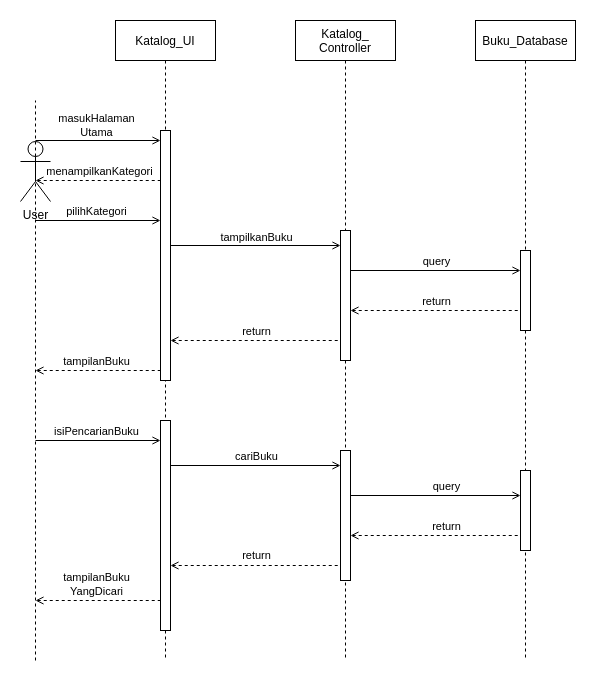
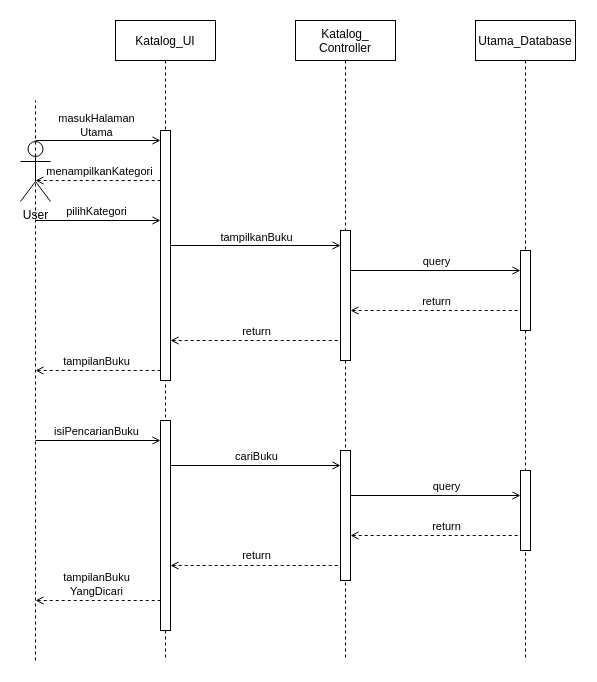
  <mxCell id="0" />
  <mxCell id="1" parent="0" />
  <mxCell id="2" value="Katalog_UI" style="shape=umlLifeline;perimeter=lifelinePerimeter;container=1;collapsible=0;recursiveResize=0;rounded=0;shadow=0;strokeWidth=1;" vertex="1" parent="1"><mxGeometry x="115" y="20" width="100" height="640" as="geometry" /></mxCell>
  <mxCell id="3" value="" style="points=[];perimeter=orthogonalPerimeter;rounded=0;shadow=0;strokeWidth=1;" vertex="1" parent="2"><mxGeometry x="45" y="110" width="10" height="250" as="geometry" /></mxCell>
  <mxCell id="4" value="" style="points=[];perimeter=orthogonalPerimeter;rounded=0;shadow=0;strokeWidth=1;" vertex="1" parent="2"><mxGeometry x="45" y="400" width="10" height="210" as="geometry" /></mxCell>
  <mxCell id="5" value="Katalog_&#10;Controller" style="shape=umlLifeline;perimeter=lifelinePerimeter;container=1;collapsible=0;recursiveResize=0;rounded=0;shadow=0;strokeWidth=1;" vertex="1" parent="1"><mxGeometry x="295" y="20" width="100" height="640" as="geometry" /></mxCell>
  <mxCell id="6" value="" style="points=[];perimeter=orthogonalPerimeter;rounded=0;shadow=0;strokeWidth=1;" vertex="1" parent="5"><mxGeometry x="45" y="210" width="10" height="130" as="geometry" /></mxCell>
  <mxCell id="7" value="" style="points=[];perimeter=orthogonalPerimeter;rounded=0;shadow=0;strokeWidth=1;" vertex="1" parent="5"><mxGeometry x="45" y="430" width="10" height="130" as="geometry" /></mxCell>
  <mxCell id="8" value="User" style="shape=umlActor;verticalLabelPosition=bottom;verticalAlign=top;html=1;outlineConnect=0;" vertex="1" parent="1"><mxGeometry x="20" y="141" width="30" height="60" as="geometry" /></mxCell>
  <mxCell id="9" value="" style="endArrow=open;html=1;endFill=0;" edge="1" parent="1"><mxGeometry width="50" height="50" relative="1" as="geometry"><mxPoint x="35" y="140" as="sourcePoint" /><mxPoint x="160" y="140" as="targetPoint" /></mxGeometry></mxCell>
  <mxCell id="10" value="masukHalaman&lt;br&gt;Utama" style="edgeLabel;html=1;align=center;verticalAlign=middle;resizable=0;points=[];" vertex="1" connectable="0" parent="9"><mxGeometry x="-0.256" relative="1" as="geometry"><mxPoint x="13" y="-16" as="offset" /></mxGeometry></mxCell>
  <mxCell id="11" value="" style="endArrow=none;html=1;startArrow=open;startFill=0;endFill=0;dashed=1;" edge="1" parent="1"><mxGeometry width="50" height="50" relative="1" as="geometry"><mxPoint x="35" y="180" as="sourcePoint" /><mxPoint x="160" y="180" as="targetPoint" /></mxGeometry></mxCell>
  <mxCell id="12" value="menampilkanKategori" style="edgeLabel;html=1;align=center;verticalAlign=middle;resizable=0;points=[];" vertex="1" connectable="0" parent="11"><mxGeometry x="-0.36" y="1" relative="1" as="geometry"><mxPoint x="23" y="-9" as="offset" /></mxGeometry></mxCell>
  <mxCell id="13" value="" style="endArrow=open;html=1;endFill=0;" edge="1" parent="1"><mxGeometry width="50" height="50" relative="1" as="geometry"><mxPoint x="35" y="220" as="sourcePoint" /><mxPoint x="160" y="220" as="targetPoint" /></mxGeometry></mxCell>
  <mxCell id="14" value="pilihKategori" style="edgeLabel;html=1;align=center;verticalAlign=middle;resizable=0;points=[];" vertex="1" connectable="0" parent="13"><mxGeometry x="-0.398" relative="1" as="geometry"><mxPoint x="22" y="-10" as="offset" /></mxGeometry></mxCell>
  <mxCell id="15" value="" style="endArrow=open;html=1;endFill=0;" edge="1" parent="1"><mxGeometry width="50" height="50" relative="1" as="geometry"><mxPoint x="170" y="245" as="sourcePoint" /><mxPoint x="340" y="245" as="targetPoint" /></mxGeometry></mxCell>
  <mxCell id="16" value="tampilkanBuku" style="edgeLabel;html=1;align=center;verticalAlign=middle;resizable=0;points=[];" vertex="1" connectable="0" parent="15"><mxGeometry x="-0.24" y="-1" relative="1" as="geometry"><mxPoint x="20" y="-10" as="offset" /></mxGeometry></mxCell>
- <mxCell id="17" value="Buku_Database" style="shape=umlLifeline;perimeter=lifelinePerimeter;container=1;collapsible=0;recursiveResize=0;rounded=0;shadow=0;strokeWidth=1;" vertex="1" parent="1"><mxGeometry x="475" y="20" width="100" height="640" as="geometry" /></mxCell>
+ <mxCell id="17" value="Utama_Database" style="shape=umlLifeline;perimeter=lifelinePerimeter;container=1;collapsible=0;recursiveResize=0;rounded=0;shadow=0;strokeWidth=1;" vertex="1" parent="1"><mxGeometry x="475" y="20" width="100" height="640" as="geometry" /></mxCell>
  <mxCell id="18" value="" style="points=[];perimeter=orthogonalPerimeter;rounded=0;shadow=0;strokeWidth=1;" vertex="1" parent="17"><mxGeometry x="45" y="230" width="10" height="80" as="geometry" /></mxCell>
  <mxCell id="19" value="" style="endArrow=none;html=1;endFill=0;dashed=1;startArrow=open;startFill=0;" edge="1" parent="1"><mxGeometry width="50" height="50" relative="1" as="geometry"><mxPoint x="170" y="340" as="sourcePoint" /><mxPoint x="340" y="340" as="targetPoint" /></mxGeometry></mxCell>
  <mxCell id="20" value="return" style="edgeLabel;html=1;align=center;verticalAlign=middle;resizable=0;points=[];" vertex="1" connectable="0" parent="19"><mxGeometry x="0.222" relative="1" as="geometry"><mxPoint x="-19" y="-10" as="offset" /></mxGeometry></mxCell>
  <mxCell id="21" value="" style="endArrow=none;html=1;endFill=0;dashed=1;startArrow=open;startFill=0;" edge="1" parent="1"><mxGeometry width="50" height="50" relative="1" as="geometry"><mxPoint x="350" y="310" as="sourcePoint" /><mxPoint x="520" y="310" as="targetPoint" /></mxGeometry></mxCell>
  <mxCell id="22" value="return" style="edgeLabel;html=1;align=center;verticalAlign=middle;resizable=0;points=[];" vertex="1" connectable="0" parent="21"><mxGeometry x="0.354" y="2" relative="1" as="geometry"><mxPoint x="-30" y="-8" as="offset" /></mxGeometry></mxCell>
  <mxCell id="23" value="" style="endArrow=none;dashed=1;html=1;" edge="1" parent="1"><mxGeometry width="50" height="50" relative="1" as="geometry"><mxPoint x="35" y="660" as="sourcePoint" /><mxPoint x="35" y="100" as="targetPoint" /></mxGeometry></mxCell>
  <mxCell id="24" value="" style="endArrow=open;html=1;endFill=0;" edge="1" parent="1"><mxGeometry width="50" height="50" relative="1" as="geometry"><mxPoint x="350" y="270" as="sourcePoint" /><mxPoint x="520" y="270" as="targetPoint" /></mxGeometry></mxCell>
  <mxCell id="25" value="query" style="edgeLabel;html=1;align=center;verticalAlign=middle;resizable=0;points=[];" vertex="1" connectable="0" parent="24"><mxGeometry x="0.354" y="2" relative="1" as="geometry"><mxPoint x="-30" y="-8" as="offset" /></mxGeometry></mxCell>
  <mxCell id="26" value="" style="endArrow=none;html=1;dashed=1;endFill=0;startArrow=open;startFill=0;" edge="1" parent="1"><mxGeometry width="50" height="50" relative="1" as="geometry"><mxPoint x="35" y="370" as="sourcePoint" /><mxPoint x="160" y="370" as="targetPoint" /></mxGeometry></mxCell>
  <mxCell id="27" value="tampilanBuku" style="edgeLabel;html=1;align=center;verticalAlign=middle;resizable=0;points=[];" vertex="1" connectable="0" parent="26"><mxGeometry x="-0.197" relative="1" as="geometry"><mxPoint x="10" y="-10" as="offset" /></mxGeometry></mxCell>
  <mxCell id="28" value="" style="endArrow=open;html=1;endFill=0;" edge="1" parent="1"><mxGeometry width="50" height="50" relative="1" as="geometry"><mxPoint x="35" y="440" as="sourcePoint" /><mxPoint x="160" y="440" as="targetPoint" /></mxGeometry></mxCell>
  <mxCell id="29" value="isiPencarianBuku" style="edgeLabel;html=1;align=center;verticalAlign=middle;resizable=0;points=[];" vertex="1" connectable="0" parent="28"><mxGeometry x="-0.151" y="2" relative="1" as="geometry"><mxPoint x="7" y="-8" as="offset" /></mxGeometry></mxCell>
  <mxCell id="30" value="" style="endArrow=open;html=1;endFill=0;" edge="1" parent="1"><mxGeometry width="50" height="50" relative="1" as="geometry"><mxPoint x="170" y="465" as="sourcePoint" /><mxPoint x="340" y="465" as="targetPoint" /></mxGeometry></mxCell>
  <mxCell id="31" value="cariBuku" style="edgeLabel;html=1;align=center;verticalAlign=middle;resizable=0;points=[];" vertex="1" connectable="0" parent="30"><mxGeometry x="-0.326" y="1" relative="1" as="geometry"><mxPoint x="28" y="-9" as="offset" /></mxGeometry></mxCell>
  <mxCell id="32" value="" style="points=[];perimeter=orthogonalPerimeter;rounded=0;shadow=0;strokeWidth=1;" vertex="1" parent="1"><mxGeometry x="520" y="470" width="10" height="80" as="geometry" /></mxCell>
  <mxCell id="33" value="" style="endArrow=open;html=1;endFill=0;" edge="1" parent="1"><mxGeometry width="50" height="50" relative="1" as="geometry"><mxPoint x="350" y="495" as="sourcePoint" /><mxPoint x="520" y="495" as="targetPoint" /></mxGeometry></mxCell>
  <mxCell id="34" value="query" style="edgeLabel;html=1;align=center;verticalAlign=middle;resizable=0;points=[];" vertex="1" connectable="0" parent="33"><mxGeometry x="-0.073" y="1" relative="1" as="geometry"><mxPoint x="16" y="-9" as="offset" /></mxGeometry></mxCell>
  <mxCell id="35" value="" style="endArrow=none;html=1;dashed=1;endFill=0;startArrow=open;startFill=0;" edge="1" parent="1"><mxGeometry width="50" height="50" relative="1" as="geometry"><mxPoint x="350" y="535" as="sourcePoint" /><mxPoint x="520" y="535" as="targetPoint" /></mxGeometry></mxCell>
  <mxCell id="36" value="return" style="edgeLabel;html=1;align=center;verticalAlign=middle;resizable=0;points=[];" vertex="1" connectable="0" parent="35"><mxGeometry x="-0.235" y="1" relative="1" as="geometry"><mxPoint x="30" y="-9" as="offset" /></mxGeometry></mxCell>
  <mxCell id="37" value="" style="endArrow=none;html=1;dashed=1;endFill=0;startArrow=open;startFill=0;" edge="1" parent="1"><mxGeometry width="50" height="50" relative="1" as="geometry"><mxPoint x="170" y="565" as="sourcePoint" /><mxPoint x="340" y="565" as="targetPoint" /></mxGeometry></mxCell>
  <mxCell id="38" value="return" style="edgeLabel;html=1;align=center;verticalAlign=middle;resizable=0;points=[];" vertex="1" connectable="0" parent="37"><mxGeometry x="0.258" y="1" relative="1" as="geometry"><mxPoint x="-22" y="-10" as="offset" /></mxGeometry></mxCell>
  <mxCell id="39" value="" style="endArrow=none;html=1;dashed=1;endFill=0;startArrow=open;startFill=0;" edge="1" parent="1"><mxGeometry width="50" height="50" relative="1" as="geometry"><mxPoint x="35" y="600" as="sourcePoint" /><mxPoint x="160" y="600" as="targetPoint" /></mxGeometry></mxCell>
  <mxCell id="40" value="tampilanBuku&lt;br&gt;YangDicari" style="edgeLabel;html=1;align=center;verticalAlign=middle;resizable=0;points=[];" vertex="1" connectable="0" parent="39"><mxGeometry x="0.28" relative="1" as="geometry"><mxPoint x="-20" y="-17" as="offset" /></mxGeometry></mxCell>
